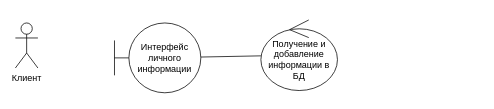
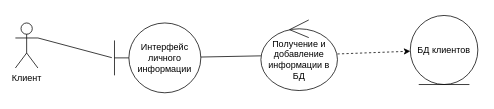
  <mxCell id="0" />
  <mxCell id="1" parent="0" />
+ <mxCell id="2" value="БД клиентов" style="ellipse;shape=umlEntity;whiteSpace=wrap;html=1;" vertex="1" parent="1"><mxGeometry x="546" y="20" width="90" height="92" as="geometry" /></mxCell>
  <mxCell id="3" style="rounded=0;orthogonalLoop=1;jettySize=auto;html=1;endArrow=none;endFill=0;" edge="1" parent="1" source="4" target="6"><mxGeometry relative="1" as="geometry" /></mxCell>
  <mxCell id="4" value="Интерфейс личного информации" style="shape=umlBoundary;whiteSpace=wrap;html=1;" vertex="1" parent="1"><mxGeometry x="152" y="30" width="115" height="93" as="geometry" /></mxCell>
+ <mxCell id="5" style="rounded=0;orthogonalLoop=1;jettySize=auto;html=1;dashed=1;" edge="1" parent="1" source="6" target="2"><mxGeometry relative="1" as="geometry" /></mxCell>
  <mxCell id="6" value="Получение и добавление информации в БД" style="ellipse;shape=umlControl;whiteSpace=wrap;html=1;" vertex="1" parent="1"><mxGeometry x="347" y="26" width="102" height="94" as="geometry" /></mxCell>
  <mxCell id="7" value="Клиент" style="shape=umlActor;verticalLabelPosition=bottom;verticalAlign=top;html=1;outlineConnect=0;" vertex="1" parent="1"><mxGeometry x="20" y="30" width="30" height="60" as="geometry" /></mxCell>
+ <mxCell id="8" style="rounded=0;orthogonalLoop=1;jettySize=auto;html=1;exitX=1;exitY=0.333;exitDx=0;exitDy=0;exitPerimeter=0;entryX=-0.031;entryY=0.497;entryDx=0;entryDy=0;entryPerimeter=0;endArrow=none;endFill=0;" edge="1" parent="1" source="7" target="4"><mxGeometry relative="1" as="geometry" /></mxCell>
